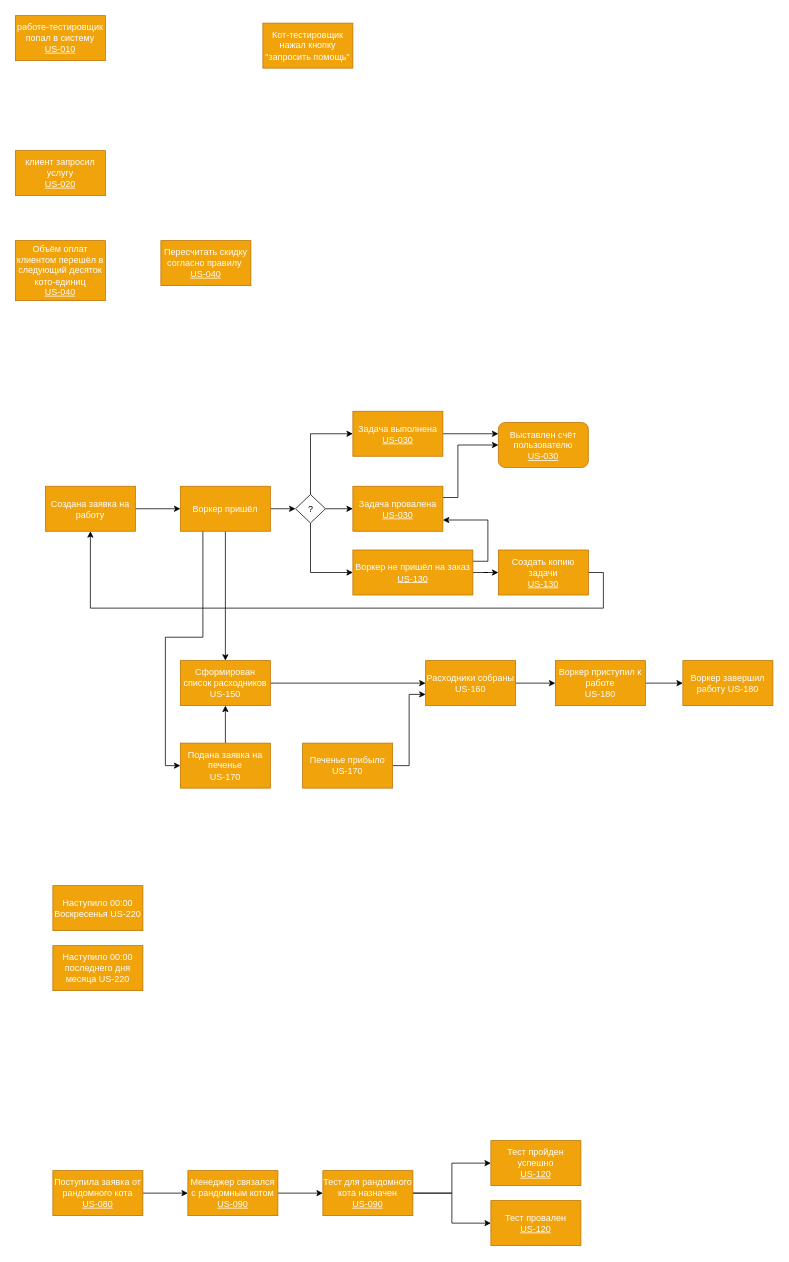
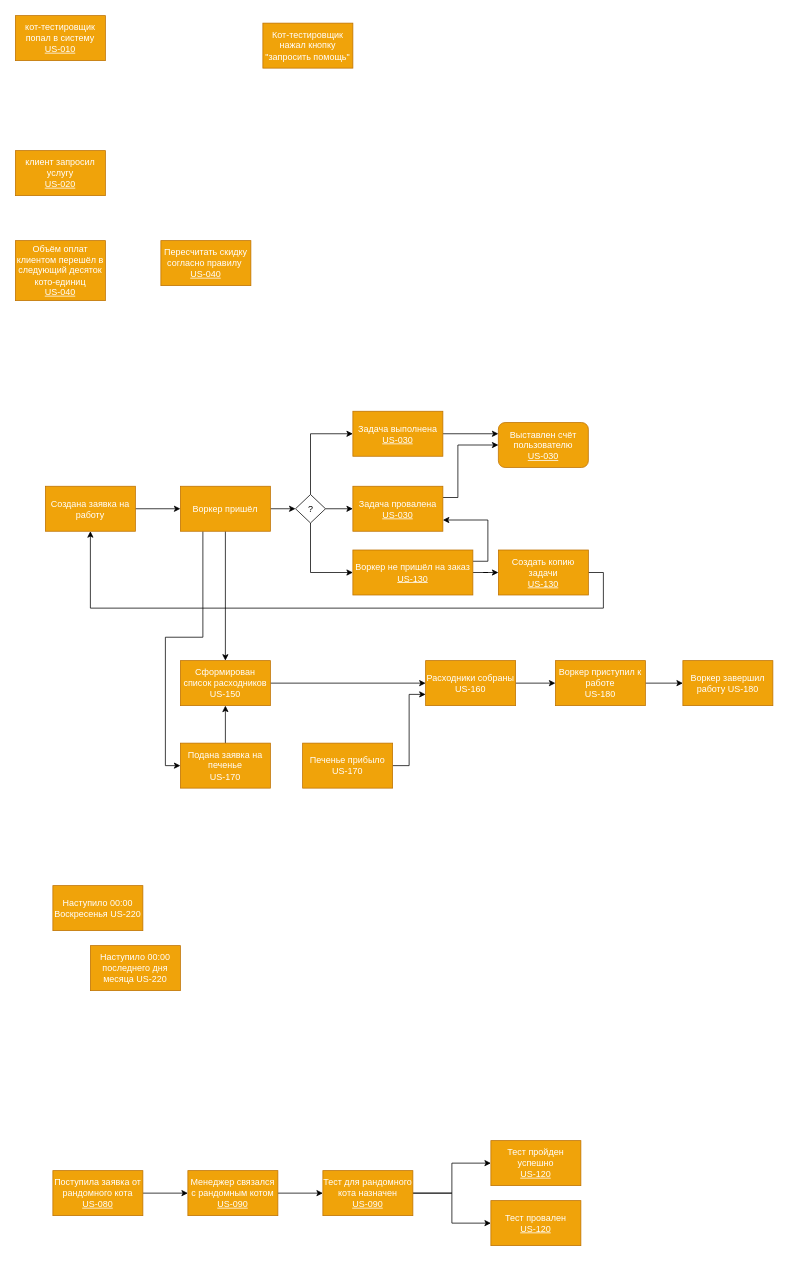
  <mxCell id="0" />
  <mxCell id="1" parent="0" />
- <mxCell id="2" value="работе-тестировщик попал в систему&lt;br&gt;&lt;u&gt;US-010&lt;/u&gt;" style="rounded=0;whiteSpace=wrap;html=1;fillColor=#f0a30a;strokeColor=#BD7000;fontColor=#ffffff;" vertex="1" parent="1"><mxGeometry x="20" y="20" width="120" height="60" as="geometry" /></mxCell>
+ <mxCell id="2" value="кот-тестировщик попал в систему&lt;br&gt;&lt;u&gt;US-010&lt;/u&gt;" style="rounded=0;whiteSpace=wrap;html=1;fillColor=#f0a30a;strokeColor=#BD7000;fontColor=#ffffff;" vertex="1" parent="1"><mxGeometry x="20" y="20" width="120" height="60" as="geometry" /></mxCell>
  <mxCell id="3" value="Кот-тестировщик нажал кнопку &quot;запросить помощь&quot;" style="rounded=0;whiteSpace=wrap;html=1;fillColor=#f0a30a;strokeColor=#BD7000;fontColor=#ffffff;" vertex="1" parent="1"><mxGeometry x="350" y="30" width="120" height="60" as="geometry" /></mxCell>
  <mxCell id="4" value="клиент запросил услугу&lt;br&gt;&lt;u&gt;US-020&lt;/u&gt;" style="rounded=0;whiteSpace=wrap;html=1;fillColor=#f0a30a;strokeColor=#BD7000;fontColor=#ffffff;" vertex="1" parent="1"><mxGeometry x="20" y="200" width="120" height="60" as="geometry" /></mxCell>
  <mxCell id="5" value="" style="edgeStyle=orthogonalEdgeStyle;rounded=0;orthogonalLoop=1;jettySize=auto;html=1;entryX=0;entryY=0.25;entryDx=0;entryDy=0;" edge="1" parent="1" source="6" target="7"><mxGeometry relative="1" as="geometry" /></mxCell>
  <mxCell id="6" value="Задача выполнена&lt;br&gt;&lt;u&gt;US-030&lt;/u&gt;" style="rounded=0;whiteSpace=wrap;html=1;fillColor=#f0a30a;strokeColor=#BD7000;fontColor=#ffffff;" vertex="1" parent="1"><mxGeometry x="470" y="547.5" width="120" height="60" as="geometry" /></mxCell>
  <mxCell id="7" value="Выставлен счёт пользователю&lt;br&gt;&lt;u&gt;US-030&lt;/u&gt;" style="whiteSpace=wrap;html=1;fillColor=#f0a30a;strokeColor=#BD7000;fontColor=#ffffff;rounded=1;" vertex="1" parent="1"><mxGeometry x="664" y="562.5" width="120" height="60" as="geometry" /></mxCell>
  <mxCell id="8" style="edgeStyle=orthogonalEdgeStyle;rounded=0;orthogonalLoop=1;jettySize=auto;html=1;exitX=1;exitY=0.25;exitDx=0;exitDy=0;entryX=0;entryY=0.5;entryDx=0;entryDy=0;" edge="1" parent="1" source="9" target="7"><mxGeometry relative="1" as="geometry"><Array as="points"><mxPoint x="610" y="663" /><mxPoint x="610" y="593" /></Array></mxGeometry></mxCell>
  <mxCell id="9" value="Задача провалена&lt;br&gt;&lt;u&gt;US-030&lt;/u&gt;" style="rounded=0;whiteSpace=wrap;html=1;fillColor=#f0a30a;strokeColor=#BD7000;fontColor=#ffffff;" vertex="1" parent="1"><mxGeometry x="470" y="647.5" width="120" height="60" as="geometry" /></mxCell>
  <mxCell id="10" value="Объём оплат клиентом перешёл в следующий десяток кото-единиц&lt;br&gt;&lt;u&gt;US-040&lt;/u&gt;" style="rounded=0;whiteSpace=wrap;html=1;fillColor=#f0a30a;strokeColor=#BD7000;fontColor=#ffffff;" vertex="1" parent="1"><mxGeometry x="20" y="320" width="120" height="80" as="geometry" /></mxCell>
  <mxCell id="11" value="Пересчитать скидку согласно правилу&amp;nbsp;&lt;br&gt;&lt;u&gt;US-040&lt;/u&gt;" style="rounded=0;whiteSpace=wrap;html=1;fillColor=#f0a30a;strokeColor=#BD7000;fontColor=#ffffff;" vertex="1" parent="1"><mxGeometry x="214" y="320" width="120" height="60" as="geometry" /></mxCell>
  <mxCell id="12" value="" style="edgeStyle=orthogonalEdgeStyle;rounded=0;orthogonalLoop=1;jettySize=auto;html=1;" edge="1" parent="1" source="13" target="19"><mxGeometry relative="1" as="geometry" /></mxCell>
  <mxCell id="13" value="Создана заявка на работу" style="rounded=0;whiteSpace=wrap;html=1;fillColor=#f0a30a;strokeColor=#BD7000;fontColor=#ffffff;" vertex="1" parent="1"><mxGeometry x="60" y="647.5" width="120" height="60" as="geometry" /></mxCell>
  <mxCell id="14" style="edgeStyle=orthogonalEdgeStyle;rounded=0;orthogonalLoop=1;jettySize=auto;html=1;exitX=0.5;exitY=0;exitDx=0;exitDy=0;entryX=0;entryY=0.5;entryDx=0;entryDy=0;" edge="1" parent="1" source="35" target="6"><mxGeometry relative="1" as="geometry" /></mxCell>
  <mxCell id="15" style="edgeStyle=orthogonalEdgeStyle;rounded=0;orthogonalLoop=1;jettySize=auto;html=1;exitX=1;exitY=0.5;exitDx=0;exitDy=0;entryX=0;entryY=0.5;entryDx=0;entryDy=0;" edge="1" parent="1" source="35" target="9"><mxGeometry relative="1" as="geometry" /></mxCell>
  <mxCell id="16" style="edgeStyle=orthogonalEdgeStyle;rounded=0;orthogonalLoop=1;jettySize=auto;html=1;exitX=1;exitY=0.5;exitDx=0;exitDy=0;entryX=0;entryY=0.5;entryDx=0;entryDy=0;" edge="1" parent="1" source="19" target="35"><mxGeometry relative="1" as="geometry" /></mxCell>
  <mxCell id="17" value="" style="edgeStyle=orthogonalEdgeStyle;rounded=0;orthogonalLoop=1;jettySize=auto;html=1;" edge="1" parent="1" source="19" target="37"><mxGeometry relative="1" as="geometry" /></mxCell>
  <mxCell id="18" style="edgeStyle=orthogonalEdgeStyle;rounded=0;orthogonalLoop=1;jettySize=auto;html=1;exitX=0.25;exitY=1;exitDx=0;exitDy=0;entryX=0;entryY=0.5;entryDx=0;entryDy=0;" edge="1" parent="1" source="19" target="41"><mxGeometry relative="1" as="geometry"><mxPoint x="220" y="1030" as="targetPoint" /></mxGeometry></mxCell>
  <mxCell id="19" value="Воркер пришёл" style="rounded=0;whiteSpace=wrap;html=1;fillColor=#f0a30a;strokeColor=#BD7000;fontColor=#ffffff;" vertex="1" parent="1"><mxGeometry x="240" y="647.5" width="120" height="60" as="geometry" /></mxCell>
  <mxCell id="20" value="" style="edgeStyle=orthogonalEdgeStyle;rounded=0;orthogonalLoop=1;jettySize=auto;html=1;" edge="1" parent="1" source="21" target="23"><mxGeometry relative="1" as="geometry" /></mxCell>
  <mxCell id="21" value="Поступила заявка от рандомного кота&lt;br&gt;&lt;u&gt;US-080&lt;/u&gt;" style="rounded=0;whiteSpace=wrap;html=1;fillColor=#f0a30a;strokeColor=#BD7000;fontColor=#ffffff;" vertex="1" parent="1"><mxGeometry x="70" y="1560" width="120" height="60" as="geometry" /></mxCell>
  <mxCell id="22" value="" style="edgeStyle=orthogonalEdgeStyle;rounded=0;orthogonalLoop=1;jettySize=auto;html=1;" edge="1" parent="1" source="23" target="26"><mxGeometry relative="1" as="geometry" /></mxCell>
  <mxCell id="23" value="Менеджер связался с рандомным котом&lt;br&gt;&lt;u&gt;US-090&lt;/u&gt;" style="rounded=0;whiteSpace=wrap;html=1;fillColor=#f0a30a;strokeColor=#BD7000;fontColor=#ffffff;" vertex="1" parent="1"><mxGeometry x="250" y="1560" width="120" height="60" as="geometry" /></mxCell>
  <mxCell id="24" value="" style="edgeStyle=orthogonalEdgeStyle;rounded=0;orthogonalLoop=1;jettySize=auto;html=1;" edge="1" parent="1" source="26" target="27"><mxGeometry relative="1" as="geometry" /></mxCell>
  <mxCell id="25" style="edgeStyle=orthogonalEdgeStyle;rounded=0;orthogonalLoop=1;jettySize=auto;html=1;exitX=1;exitY=0.5;exitDx=0;exitDy=0;entryX=0;entryY=0.5;entryDx=0;entryDy=0;" edge="1" parent="1" source="26" target="28"><mxGeometry relative="1" as="geometry" /></mxCell>
  <mxCell id="26" value="Тест для рандомного кота назначен&lt;br&gt;&lt;u&gt;US-090&lt;/u&gt;" style="rounded=0;whiteSpace=wrap;html=1;fillColor=#f0a30a;strokeColor=#BD7000;fontColor=#ffffff;" vertex="1" parent="1"><mxGeometry x="430" y="1560" width="120" height="60" as="geometry" /></mxCell>
  <mxCell id="27" value="Тест пройден успешно&lt;br&gt;&lt;u&gt;US-120&lt;/u&gt;" style="rounded=0;whiteSpace=wrap;html=1;fillColor=#f0a30a;strokeColor=#BD7000;fontColor=#ffffff;" vertex="1" parent="1"><mxGeometry x="654" y="1520" width="120" height="60" as="geometry" /></mxCell>
  <mxCell id="28" value="Тест провален&lt;br&gt;&lt;u&gt;US-120&lt;/u&gt;" style="rounded=0;whiteSpace=wrap;html=1;fillColor=#f0a30a;strokeColor=#BD7000;fontColor=#ffffff;" vertex="1" parent="1"><mxGeometry x="654" y="1600" width="120" height="60" as="geometry" /></mxCell>
  <mxCell id="29" style="edgeStyle=orthogonalEdgeStyle;rounded=0;orthogonalLoop=1;jettySize=auto;html=1;exitX=1;exitY=0.25;exitDx=0;exitDy=0;entryX=1;entryY=0.75;entryDx=0;entryDy=0;" edge="1" parent="1" source="31" target="9"><mxGeometry relative="1" as="geometry" /></mxCell>
  <mxCell id="30" value="" style="edgeStyle=orthogonalEdgeStyle;rounded=0;orthogonalLoop=1;jettySize=auto;html=1;" edge="1" parent="1" source="31" target="33"><mxGeometry relative="1" as="geometry" /></mxCell>
  <mxCell id="31" value="Воркер не пришёл на заказ&lt;br&gt;&lt;u&gt;US-130&lt;/u&gt;" style="rounded=0;whiteSpace=wrap;html=1;fillColor=#f0a30a;strokeColor=#BD7000;fontColor=#ffffff;" vertex="1" parent="1"><mxGeometry x="470" y="732.5" width="160" height="60" as="geometry" /></mxCell>
  <mxCell id="32" style="edgeStyle=orthogonalEdgeStyle;rounded=0;orthogonalLoop=1;jettySize=auto;html=1;exitX=1;exitY=0.5;exitDx=0;exitDy=0;entryX=0.5;entryY=1;entryDx=0;entryDy=0;" edge="1" parent="1" source="33" target="13"><mxGeometry relative="1" as="geometry"><Array as="points"><mxPoint x="804" y="763" /><mxPoint x="804" y="810" /><mxPoint x="120" y="810" /></Array></mxGeometry></mxCell>
  <mxCell id="33" value="Создать копию задачи&lt;br&gt;&lt;u&gt;US-130&lt;/u&gt;" style="rounded=0;whiteSpace=wrap;html=1;fillColor=#f0a30a;strokeColor=#BD7000;fontColor=#ffffff;" vertex="1" parent="1"><mxGeometry x="664" y="732.5" width="120" height="60" as="geometry" /></mxCell>
  <mxCell id="34" style="edgeStyle=orthogonalEdgeStyle;rounded=0;orthogonalLoop=1;jettySize=auto;html=1;exitX=0.5;exitY=1;exitDx=0;exitDy=0;entryX=0;entryY=0.5;entryDx=0;entryDy=0;" edge="1" parent="1" source="35" target="31"><mxGeometry relative="1" as="geometry" /></mxCell>
  <mxCell id="35" value="?" style="rhombus;whiteSpace=wrap;html=1;" vertex="1" parent="1"><mxGeometry x="393.5" y="658.5" width="40" height="38" as="geometry" /></mxCell>
  <mxCell id="36" value="" style="edgeStyle=orthogonalEdgeStyle;rounded=0;orthogonalLoop=1;jettySize=auto;html=1;" edge="1" parent="1" source="37" target="39"><mxGeometry relative="1" as="geometry" /></mxCell>
  <mxCell id="37" value="Сформирован список расходников&lt;br&gt;US-150" style="rounded=0;whiteSpace=wrap;html=1;fillColor=#f0a30a;strokeColor=#BD7000;fontColor=#ffffff;" vertex="1" parent="1"><mxGeometry x="240" y="880" width="120" height="60" as="geometry" /></mxCell>
  <mxCell id="38" value="" style="edgeStyle=orthogonalEdgeStyle;rounded=0;orthogonalLoop=1;jettySize=auto;html=1;" edge="1" parent="1" source="39" target="45"><mxGeometry relative="1" as="geometry" /></mxCell>
  <mxCell id="39" value="Расходники собраны&lt;br&gt;US-160" style="rounded=0;whiteSpace=wrap;html=1;fillColor=#f0a30a;strokeColor=#BD7000;fontColor=#ffffff;" vertex="1" parent="1"><mxGeometry x="567" y="880" width="120" height="60" as="geometry" /></mxCell>
  <mxCell id="40" value="" style="edgeStyle=orthogonalEdgeStyle;rounded=0;orthogonalLoop=1;jettySize=auto;html=1;" edge="1" parent="1" source="41" target="37"><mxGeometry relative="1" as="geometry" /></mxCell>
  <mxCell id="41" value="Подана заявка на печенье&lt;br&gt;US-170" style="rounded=0;whiteSpace=wrap;html=1;fillColor=#f0a30a;strokeColor=#BD7000;fontColor=#ffffff;" vertex="1" parent="1"><mxGeometry x="240" y="990" width="120" height="60" as="geometry" /></mxCell>
  <mxCell id="42" style="edgeStyle=orthogonalEdgeStyle;rounded=0;orthogonalLoop=1;jettySize=auto;html=1;exitX=1;exitY=0.5;exitDx=0;exitDy=0;entryX=0;entryY=0.75;entryDx=0;entryDy=0;" edge="1" parent="1" source="43" target="39"><mxGeometry relative="1" as="geometry" /></mxCell>
  <mxCell id="43" value="Печенье прибыло&lt;br&gt;US-170" style="rounded=0;whiteSpace=wrap;html=1;fillColor=#f0a30a;strokeColor=#BD7000;fontColor=#ffffff;" vertex="1" parent="1"><mxGeometry x="403" y="990" width="120" height="60" as="geometry" /></mxCell>
  <mxCell id="44" value="" style="edgeStyle=orthogonalEdgeStyle;rounded=0;orthogonalLoop=1;jettySize=auto;html=1;" edge="1" parent="1" source="45" target="46"><mxGeometry relative="1" as="geometry" /></mxCell>
  <mxCell id="45" value="Воркер приступил к работе&lt;br&gt;US-180" style="rounded=0;whiteSpace=wrap;html=1;fillColor=#f0a30a;strokeColor=#BD7000;fontColor=#ffffff;" vertex="1" parent="1"><mxGeometry x="740" y="880" width="120" height="60" as="geometry" /></mxCell>
  <mxCell id="46" value="Воркер завершил работу US-180" style="rounded=0;whiteSpace=wrap;html=1;fillColor=#f0a30a;strokeColor=#BD7000;fontColor=#ffffff;" vertex="1" parent="1"><mxGeometry x="910" y="880" width="120" height="60" as="geometry" /></mxCell>
  <mxCell id="47" value="Наступило 00:00 Воскресенья US-220" style="rounded=0;whiteSpace=wrap;html=1;fillColor=#f0a30a;strokeColor=#BD7000;fontColor=#ffffff;" vertex="1" parent="1"><mxGeometry x="70" y="1180" width="120" height="60" as="geometry" /></mxCell>
- <mxCell id="48" value="Наступило 00:00 последнего дня месяца US-220" style="rounded=0;whiteSpace=wrap;html=1;fillColor=#f0a30a;strokeColor=#BD7000;fontColor=#ffffff;" vertex="1" parent="1"><mxGeometry x="70" y="1260" width="120" height="60" as="geometry" /></mxCell>
+ <mxCell id="48" value="Наступило 00:00 последнего дня месяца US-220" style="rounded=0;whiteSpace=wrap;html=1;fillColor=#f0a30a;strokeColor=#BD7000;fontColor=#ffffff;" vertex="1" parent="1"><mxGeometry x="120" y="1260" width="120" height="60" as="geometry" /></mxCell>
